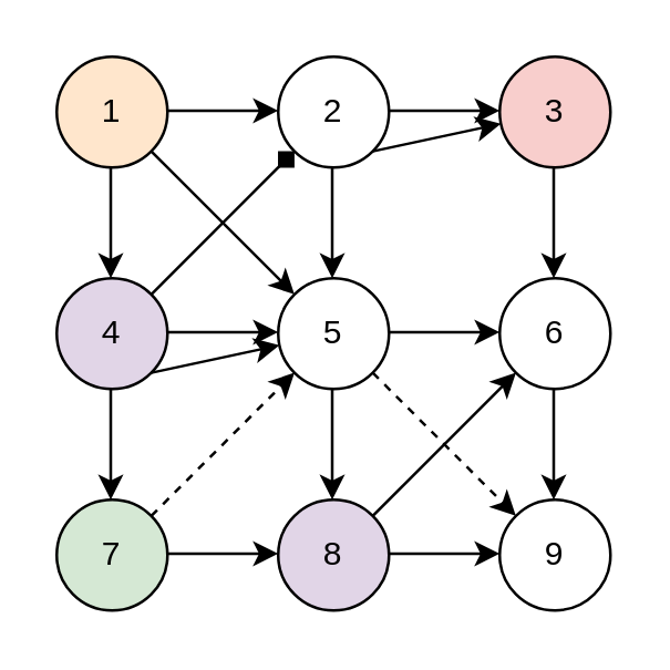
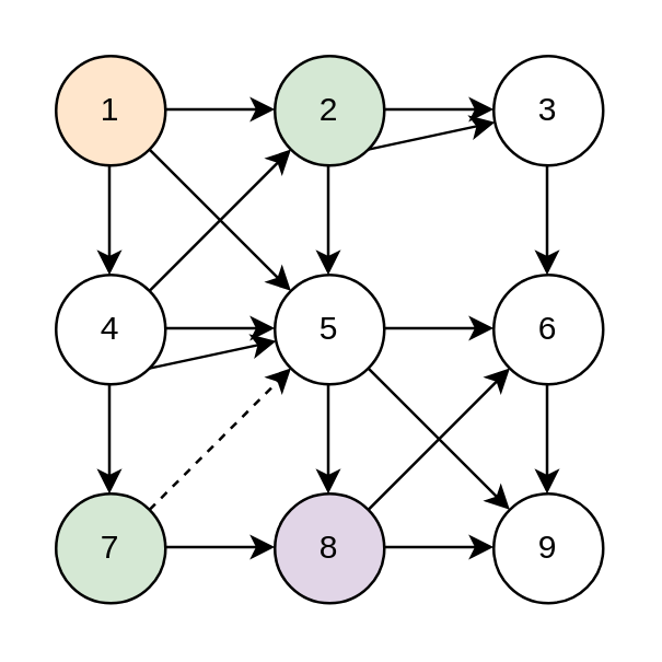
  <mxCell id="0" />
  <mxCell id="1" parent="0" />
  <mxCell id="2" value="1" style="ellipse;whiteSpace=wrap;html=1;aspect=fixed;fillColor=#ffe6cc;" vertex="1" parent="1"><mxGeometry x="20" y="20" width="40" height="40" as="geometry" /></mxCell>
- <mxCell id="3" value="2" style="ellipse;whiteSpace=wrap;html=1;aspect=fixed;" vertex="1" parent="1"><mxGeometry x="100" y="20" width="40" height="40" as="geometry" /></mxCell>
- <mxCell id="4" value="3" style="ellipse;whiteSpace=wrap;html=1;aspect=fixed;fillColor=#f8cecc;" vertex="1" parent="1"><mxGeometry x="180" y="20" width="40" height="40" as="geometry" /></mxCell>
- <mxCell id="5" value="4" style="ellipse;whiteSpace=wrap;html=1;aspect=fixed;fillColor=#e1d5e7;" vertex="1" parent="1"><mxGeometry x="20" y="100" width="40" height="40" as="geometry" /></mxCell>
+ <mxCell id="3" value="2" style="ellipse;whiteSpace=wrap;html=1;aspect=fixed;fillColor=#d5e8d4;" vertex="1" parent="1"><mxGeometry x="100" y="20" width="40" height="40" as="geometry" /></mxCell>
+ <mxCell id="4" value="3" style="ellipse;whiteSpace=wrap;html=1;aspect=fixed;" vertex="1" parent="1"><mxGeometry x="180" y="20" width="40" height="40" as="geometry" /></mxCell>
+ <mxCell id="5" value="4" style="ellipse;whiteSpace=wrap;html=1;aspect=fixed;" vertex="1" parent="1"><mxGeometry x="20" y="100" width="40" height="40" as="geometry" /></mxCell>
  <mxCell id="6" value="5" style="ellipse;whiteSpace=wrap;html=1;aspect=fixed;" vertex="1" parent="1"><mxGeometry x="100" y="100" width="40" height="40" as="geometry" /></mxCell>
  <mxCell id="7" value="6" style="ellipse;whiteSpace=wrap;html=1;aspect=fixed;" vertex="1" parent="1"><mxGeometry x="180" y="100" width="40" height="40" as="geometry" /></mxCell>
  <mxCell id="8" value="7" style="ellipse;whiteSpace=wrap;html=1;aspect=fixed;fillColor=#d5e8d4;" vertex="1" parent="1"><mxGeometry x="20" y="180" width="40" height="40" as="geometry" /></mxCell>
  <mxCell id="9" value="8" style="ellipse;whiteSpace=wrap;html=1;aspect=fixed;fillColor=#e1d5e7;" vertex="1" parent="1"><mxGeometry x="100" y="180" width="40" height="40" as="geometry" /></mxCell>
  <mxCell id="10" value="9" style="ellipse;whiteSpace=wrap;html=1;aspect=fixed;" vertex="1" parent="1"><mxGeometry x="180" y="180" width="40" height="40" as="geometry" /></mxCell>
  <mxCell id="11" value="" style="endArrow=classic;html=1;rounded=0;" edge="1" parent="1"><mxGeometry width="50" height="50" relative="1" as="geometry"><mxPoint x="60" y="119.5" as="sourcePoint" /><mxPoint x="100" y="119.5" as="targetPoint" /></mxGeometry></mxCell>
  <mxCell id="12" value="" style="endArrow=classic;html=1;rounded=0;" edge="1" parent="1"><mxGeometry width="50" height="50" relative="1" as="geometry"><mxPoint x="60" y="39.5" as="sourcePoint" /><mxPoint x="100" y="39.5" as="targetPoint" /></mxGeometry></mxCell>
  <mxCell id="13" value="" style="endArrow=classic;html=1;rounded=0;" edge="1" parent="1"><mxGeometry width="50" height="50" relative="1" as="geometry"><mxPoint x="140" y="39.5" as="sourcePoint" /><mxPoint x="180" y="39.5" as="targetPoint" /></mxGeometry></mxCell>
  <mxCell id="14" value="" style="endArrow=classic;html=1;rounded=0;" edge="1" parent="1"><mxGeometry width="50" height="50" relative="1" as="geometry"><mxPoint x="140" y="119.5" as="sourcePoint" /><mxPoint x="180" y="119.5" as="targetPoint" /></mxGeometry></mxCell>
  <mxCell id="15" value="" style="endArrow=classic;html=1;rounded=0;" edge="1" parent="1"><mxGeometry width="50" height="50" relative="1" as="geometry"><mxPoint x="60" y="199.5" as="sourcePoint" /><mxPoint x="100" y="199.5" as="targetPoint" /></mxGeometry></mxCell>
  <mxCell id="16" value="" style="endArrow=classic;html=1;rounded=0;" edge="1" parent="1"><mxGeometry width="50" height="50" relative="1" as="geometry"><mxPoint x="140" y="199.5" as="sourcePoint" /><mxPoint x="180" y="199.5" as="targetPoint" /></mxGeometry></mxCell>
  <mxCell id="17" value="" style="endArrow=classic;html=1;rounded=0;exitX=0.5;exitY=0;exitDx=0;exitDy=0;" edge="1" parent="1"><mxGeometry width="50" height="50" relative="1" as="geometry"><mxPoint x="39.5" y="140" as="sourcePoint" /><mxPoint x="39.5" y="180" as="targetPoint" /></mxGeometry></mxCell>
  <mxCell id="18" value="" style="endArrow=classic;html=1;rounded=0;exitX=0.5;exitY=0;exitDx=0;exitDy=0;" edge="1" parent="1"><mxGeometry width="50" height="50" relative="1" as="geometry"><mxPoint x="39.5" y="60" as="sourcePoint" /><mxPoint x="39.5" y="100" as="targetPoint" /></mxGeometry></mxCell>
  <mxCell id="19" value="" style="endArrow=classic;html=1;rounded=0;exitX=0.5;exitY=0;exitDx=0;exitDy=0;" edge="1" parent="1"><mxGeometry width="50" height="50" relative="1" as="geometry"><mxPoint x="119.5" y="60" as="sourcePoint" /><mxPoint x="119.5" y="100" as="targetPoint" /></mxGeometry></mxCell>
  <mxCell id="20" value="" style="endArrow=classic;html=1;rounded=0;exitX=0.5;exitY=0;exitDx=0;exitDy=0;" edge="1" parent="1"><mxGeometry width="50" height="50" relative="1" as="geometry"><mxPoint x="119.5" y="140" as="sourcePoint" /><mxPoint x="119.5" y="180" as="targetPoint" /></mxGeometry></mxCell>
  <mxCell id="21" value="" style="endArrow=classic;html=1;rounded=0;exitX=0.5;exitY=0;exitDx=0;exitDy=0;" edge="1" parent="1"><mxGeometry width="50" height="50" relative="1" as="geometry"><mxPoint x="199.5" y="140" as="sourcePoint" /><mxPoint x="199.5" y="180" as="targetPoint" /></mxGeometry></mxCell>
  <mxCell id="22" value="" style="endArrow=classic;html=1;rounded=0;exitX=0.5;exitY=0;exitDx=0;exitDy=0;" edge="1" parent="1"><mxGeometry width="50" height="50" relative="1" as="geometry"><mxPoint x="199.5" y="60" as="sourcePoint" /><mxPoint x="199.5" y="100" as="targetPoint" /></mxGeometry></mxCell>
  <mxCell id="23" value="" style="endArrow=classic;html=1;rounded=0;exitX=1;exitY=1;exitDx=0;exitDy=0;" edge="1" parent="1" source="5" target="6"><mxGeometry width="50" height="50" relative="1" as="geometry"><mxPoint x="59" y="130" as="sourcePoint" /><mxPoint x="59" y="170" as="targetPoint" /></mxGeometry></mxCell>
- <mxCell id="24" value="" style="endArrow=classic;html=1;rounded=0;exitX=1;exitY=1;exitDx=0;exitDy=0;entryX=0;entryY=0;entryDx=0;entryDy=0;dashed=1;" edge="1" parent="1" source="6" target="10"><mxGeometry width="50" height="50" relative="1" as="geometry"><mxPoint x="140" y="128" as="sourcePoint" /><mxPoint x="192" y="180" as="targetPoint" /></mxGeometry></mxCell>
+ <mxCell id="24" value="" style="endArrow=classic;html=1;rounded=0;exitX=1;exitY=1;exitDx=0;exitDy=0;entryX=0;entryY=0;entryDx=0;entryDy=0;" edge="1" parent="1" source="6" target="10"><mxGeometry width="50" height="50" relative="1" as="geometry"><mxPoint x="140" y="128" as="sourcePoint" /><mxPoint x="192" y="180" as="targetPoint" /></mxGeometry></mxCell>
  <mxCell id="25" value="" style="endArrow=classic;html=1;rounded=0;exitX=1;exitY=1;exitDx=0;exitDy=0;entryX=0;entryY=0;entryDx=0;entryDy=0;" edge="1" parent="1" source="2" target="6"><mxGeometry width="50" height="50" relative="1" as="geometry"><mxPoint x="60" y="60" as="sourcePoint" /><mxPoint x="100" y="100" as="targetPoint" /></mxGeometry></mxCell>
  <mxCell id="26" value="" style="endArrow=classic;html=1;rounded=0;exitX=1;exitY=1;exitDx=0;exitDy=0;" edge="1" parent="1" source="3" target="4"><mxGeometry width="50" height="50" relative="1" as="geometry"><mxPoint x="140" y="60" as="sourcePoint" /><mxPoint x="192" y="112" as="targetPoint" /></mxGeometry></mxCell>
- <mxCell id="27" value="" style="endArrow=diamond;html=1;rounded=0;exitX=1;exitY=0;exitDx=0;exitDy=0;entryX=0;entryY=1;entryDx=0;entryDy=0;" edge="1" parent="1" source="5" target="3"><mxGeometry width="50" height="50" relative="1" as="geometry"><mxPoint x="60" y="100" as="sourcePoint" /><mxPoint x="112" y="152" as="targetPoint" /></mxGeometry></mxCell>
+ <mxCell id="27" value="" style="endArrow=classic;html=1;rounded=0;exitX=1;exitY=0;exitDx=0;exitDy=0;entryX=0;entryY=1;entryDx=0;entryDy=0;" edge="1" parent="1" source="5" target="3"><mxGeometry width="50" height="50" relative="1" as="geometry"><mxPoint x="60" y="100" as="sourcePoint" /><mxPoint x="112" y="152" as="targetPoint" /></mxGeometry></mxCell>
  <mxCell id="28" value="" style="endArrow=classic;html=1;rounded=0;exitX=1;exitY=0;exitDx=0;exitDy=0;entryX=0;entryY=1;entryDx=0;entryDy=0;dashed=1;" edge="1" parent="1" source="8" target="6"><mxGeometry width="50" height="50" relative="1" as="geometry"><mxPoint x="50" y="192" as="sourcePoint" /><mxPoint x="102" y="140" as="targetPoint" /></mxGeometry></mxCell>
  <mxCell id="29" value="" style="endArrow=classic;html=1;rounded=0;exitX=1;exitY=0;exitDx=0;exitDy=0;entryX=0;entryY=1;entryDx=0;entryDy=0;" edge="1" parent="1" source="9" target="7"><mxGeometry width="50" height="50" relative="1" as="geometry"><mxPoint x="140" y="192" as="sourcePoint" /><mxPoint x="192" y="140" as="targetPoint" /></mxGeometry></mxCell>
